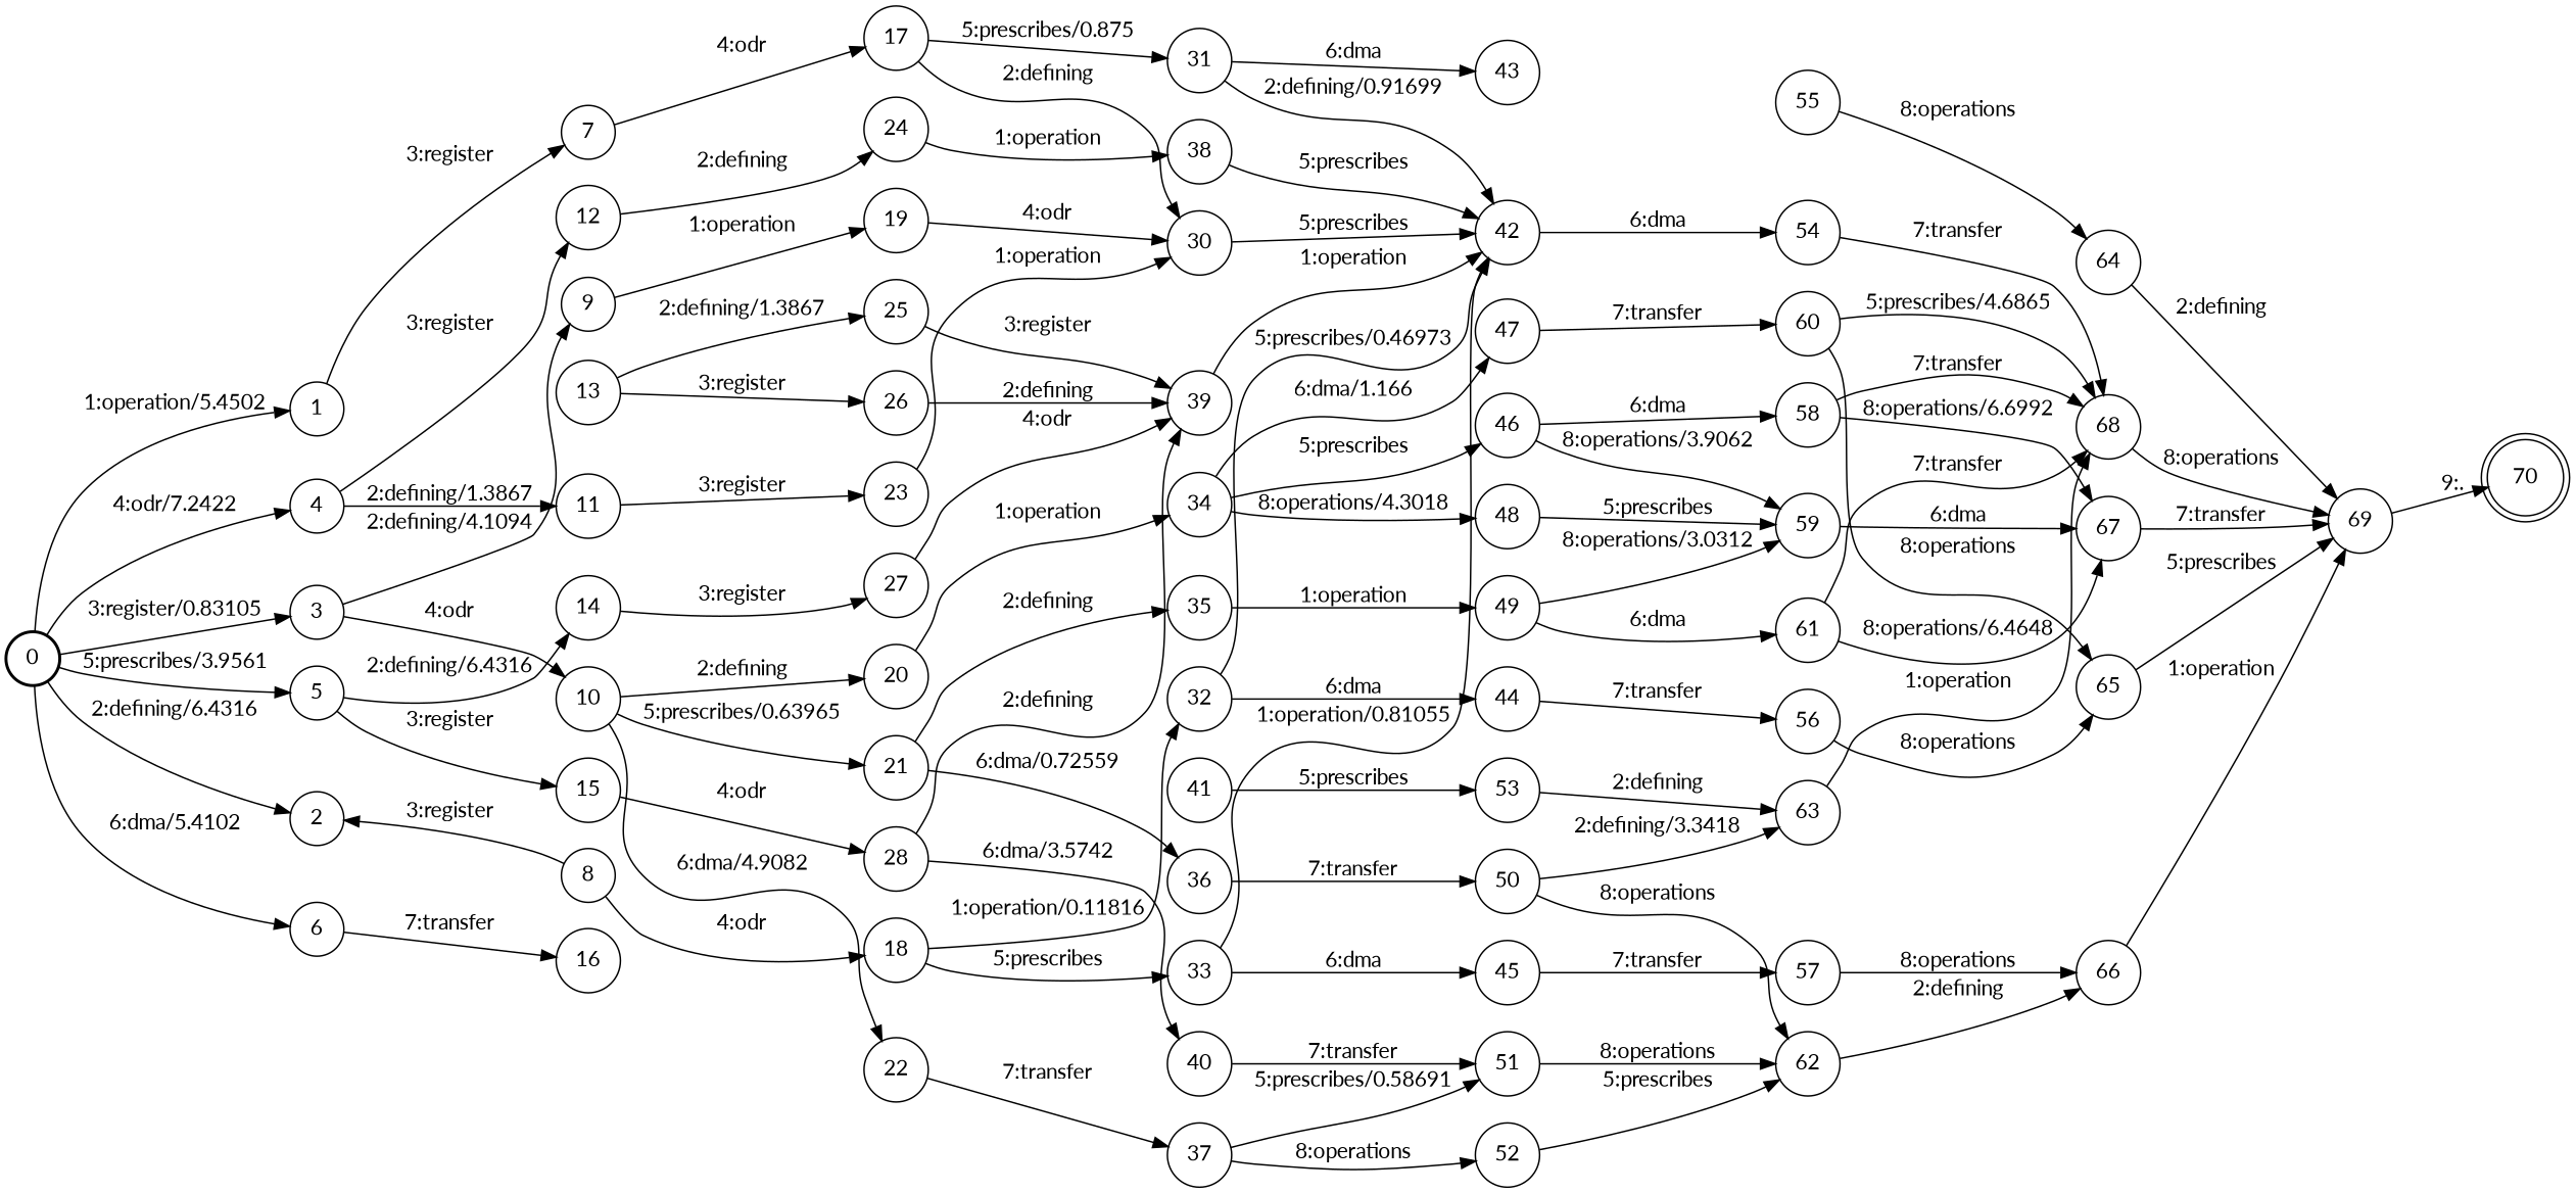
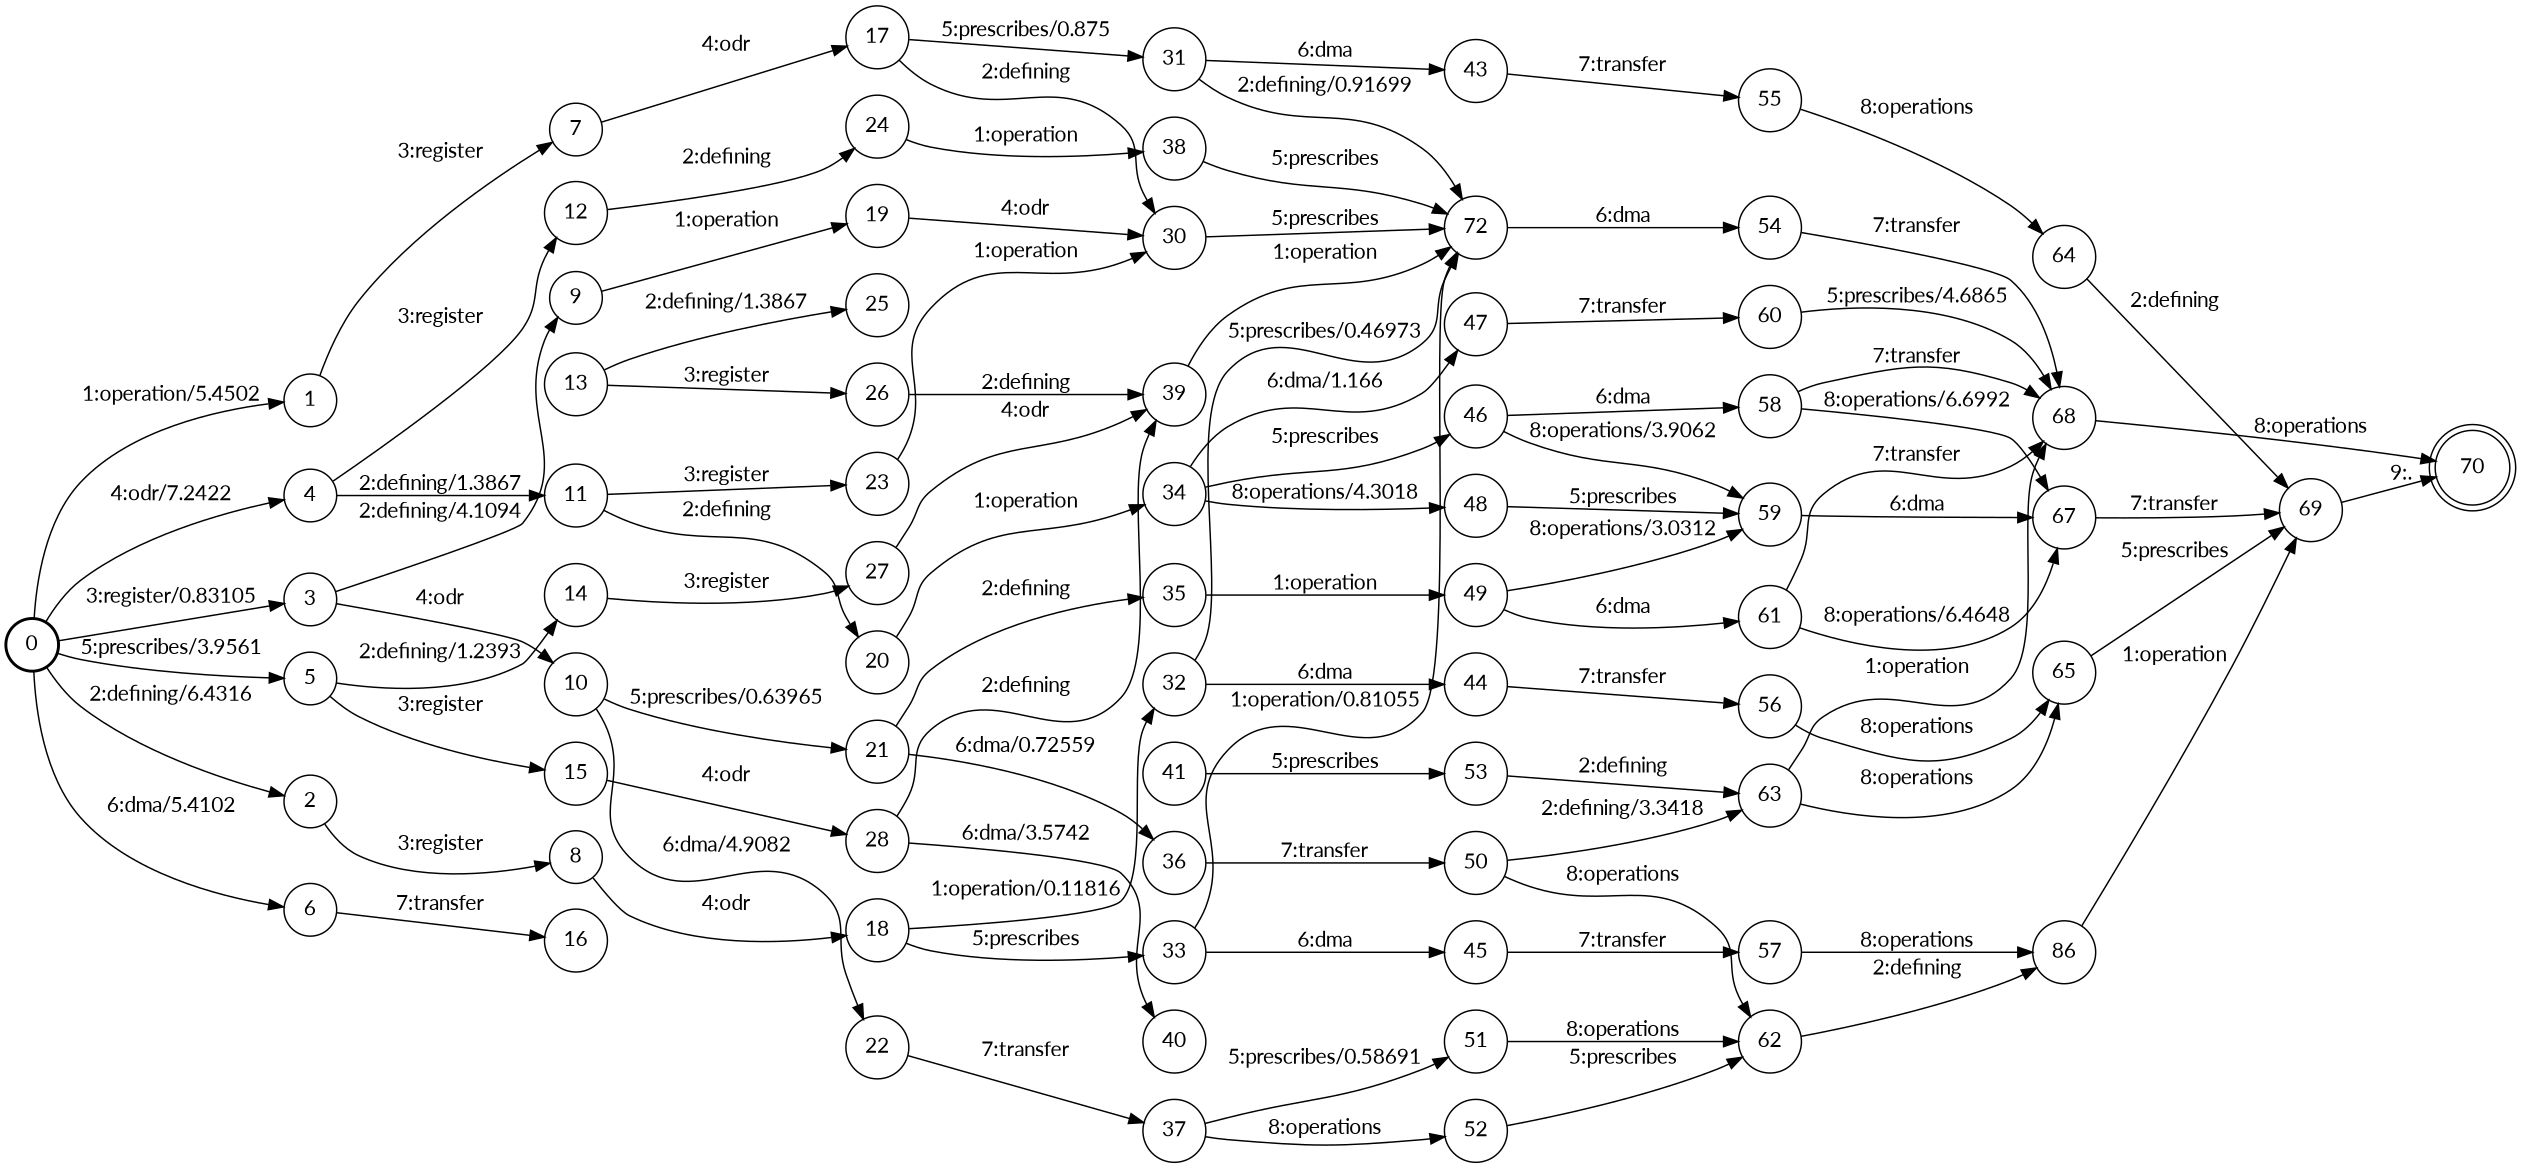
  digraph {
    fontname=Lato
    nodesep=0.25
    rankdir=LR
    ranksep=0.4
    node [fontname=Lato fontsize=14 shape=circle style=solid]
    edge [fontname=Lato fontsize=14]
    n1 [label=0 style=bold]
    n2 [label=1]
    n3 [label=2]
    n4 [label=3]
    n5 [label=4]
    n6 [label=5]
    n7 [label=6]
    n8 [label=7]
    n9 [label=8]
    n10 [label=9]
    n11 [label=10]
    n12 [label=11]
    n13 [label=12]
    n14 [label=14]
    n15 [label=15]
    n16 [label=16]
    n17 [label=17]
    n18 [label=18]
    n19 [label=19]
    n20 [label=20]
    n21 [label=21]
    n22 [label=22]
    n23 [label=23]
    n24 [label=24]
    n25 [label=13]
    n26 [label=25]
    n27 [label=26]
    n28 [label=27]
    n29 [label=28]
    n30 [label=30]
    n31 [label=31]
    n32 [label=32]
    n33 [label=33]
    n34 [label=34]
    n35 [label=35]
    n36 [label=36]
    n37 [label=37]
    n38 [label=38]
    n39 [label=39]
    n40 [label=40]
-   n41 [label=42]
+   n41 [label=72]
    n42 [label=43]
    n43 [label=44]
    n44 [label=45]
    n45 [label=46]
    n46 [label=47]
    n47 [label=48]
    n48 [label=49]
    n49 [label=50]
    n50 [label=51]
    n51 [label=52]
    n52 [label=41]
    n53 [label=53]
    n54 [label=54]
    n55 [label=55]
    n56 [label=56]
    n57 [label=57]
    n58 [label=58]
    n59 [label=59]
    n60 [label=60]
    n61 [label=61]
    n62 [label=63]
    n63 [label=62]
    n64 [label=68]
    n65 [label=64]
    n66 [label=65]
-   n67 [label=66]
+   n67 [label=86]
    n68 [label=67]
    n69 [label=69]
    n70 [label=70 shape=doublecircle]
    n1 -> n2 [label="1:operation/5.4502"]
    n1 -> n3 [label="2:defining/6.4316"]
    n1 -> n4 [label="3:register/0.83105"]
    n1 -> n5 [label="4:odr/7.2422"]
    n1 -> n6 [label="5:prescribes/3.9561"]
    n1 -> n7 [label="6:dma/5.4102"]
    n2 -> n8 [label="3:register"]
-   n9 -> n3 [label="3:register"]
+   n3 -> n9 [label="3:register"]
    n4 -> n10 [label="2:defining/4.1094"]
    n4 -> n11 [label="4:odr"]
    n5 -> n12 [label="2:defining/1.3867"]
    n5 -> n13 [label="3:register"]
-   n6 -> n14 [label="2:defining/6.4316"]
+   n6 -> n14 [label="2:defining/1.2393"]
    n6 -> n15 [label="3:register"]
    n7 -> n16 [label="7:transfer"]
    n8 -> n17 [label="4:odr"]
    n9 -> n18 [label="4:odr"]
    n10 -> n19 [label="1:operation"]
-   n11 -> n20 [label="2:defining"]
+   n12 -> n20 [label="2:defining"]
    n11 -> n21 [label="5:prescribes/0.63965"]
    n11 -> n22 [label="6:dma/4.9082"]
    n12 -> n23 [label="3:register"]
    n13 -> n24 [label="2:defining"]
    n14 -> n28 [label="3:register"]
    n15 -> n29 [label="4:odr"]
    n17 -> n30 [label="2:defining"]
    n17 -> n31 [label="5:prescribes/0.875"]
    n18 -> n32 [label="1:operation/0.11816"]
    n18 -> n33 [label="5:prescribes"]
    n19 -> n30 [label="4:odr"]
    n20 -> n34 [label="1:operation"]
    n21 -> n35 [label="2:defining"]
    n21 -> n36 [label="6:dma/0.72559"]
    n22 -> n37 [label="7:transfer"]
    n23 -> n30 [label="1:operation"]
    n24 -> n38 [label="1:operation"]
    n25 -> n26 [label="2:defining/1.3867"]
    n25 -> n27 [label="3:register"]
-   n26 -> n39 [label="3:register"]
    n27 -> n39 [label="2:defining"]
    n28 -> n39 [label="4:odr"]
    n29 -> n39 [label="2:defining"]
    n29 -> n40 [label="6:dma/3.5742"]
    n30 -> n41 [label="5:prescribes"]
    n31 -> n41 [label="2:defining/0.91699"]
    n31 -> n42 [label="6:dma"]
    n32 -> n41 [label="5:prescribes/0.46973"]
    n32 -> n43 [label="6:dma"]
    n33 -> n41 [label="1:operation/0.81055"]
    n33 -> n44 [label="6:dma"]
    n34 -> n45 [label="5:prescribes"]
    n34 -> n46 [label="6:dma/1.166"]
    n34 -> n47 [label="8:operations/4.3018"]
    n35 -> n48 [label="1:operation"]
    n36 -> n49 [label="7:transfer"]
    n37 -> n50 [label="5:prescribes/0.58691"]
    n37 -> n51 [label="8:operations"]
    n38 -> n41 [label="5:prescribes"]
    n39 -> n41 [label="1:operation"]
-   n40 -> n50 [label="7:transfer"]
    n41 -> n54 [label="6:dma"]
+   n42 -> n55 [label="7:transfer"]
    n43 -> n56 [label="7:transfer"]
    n44 -> n57 [label="7:transfer"]
    n45 -> n58 [label="6:dma"]
    n45 -> n59 [label="8:operations/3.9062"]
    n46 -> n60 [label="7:transfer"]
    n47 -> n59 [label="5:prescribes"]
    n48 -> n59 [label="8:operations/3.0312"]
    n48 -> n61 [label="6:dma"]
    n49 -> n62 [label="2:defining/3.3418"]
    n49 -> n63 [label="8:operations"]
    n50 -> n63 [label="8:operations"]
    n51 -> n63 [label="5:prescribes"]
    n52 -> n53 [label="5:prescribes"]
    n53 -> n62 [label="2:defining"]
    n54 -> n64 [label="7:transfer"]
    n55 -> n65 [label="8:operations"]
    n56 -> n66 [label="8:operations"]
    n57 -> n67 [label="8:operations"]
    n58 -> n64 [label="7:transfer"]
    n58 -> n68 [label="8:operations/6.6992"]
    n59 -> n68 [label="6:dma"]
    n60 -> n64 [label="5:prescribes/4.6865"]
-   n60 -> n66 [label="8:operations"]
+   n62 -> n66 [label="8:operations"]
    n61 -> n64 [label="7:transfer"]
    n61 -> n68 [label="8:operations/6.4648"]
    n62 -> n64 [label="1:operation"]
    n63 -> n67 [label="2:defining"]
-   n64 -> n69 [label="8:operations"]
+   n64 -> n70 [label="8:operations"]
    n65 -> n69 [label="2:defining"]
    n66 -> n69 [label="5:prescribes"]
    n67 -> n69 [label="1:operation"]
    n68 -> n69 [label="7:transfer"]
    n69 -> n70 [label="9:."]
  }
